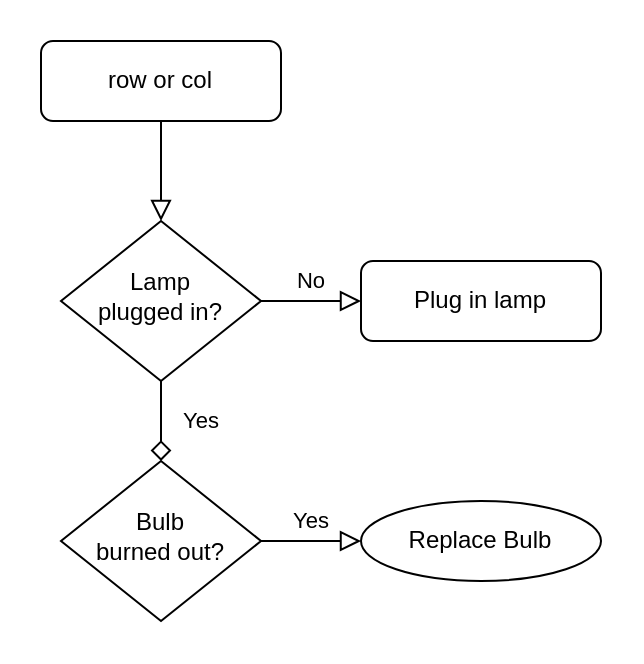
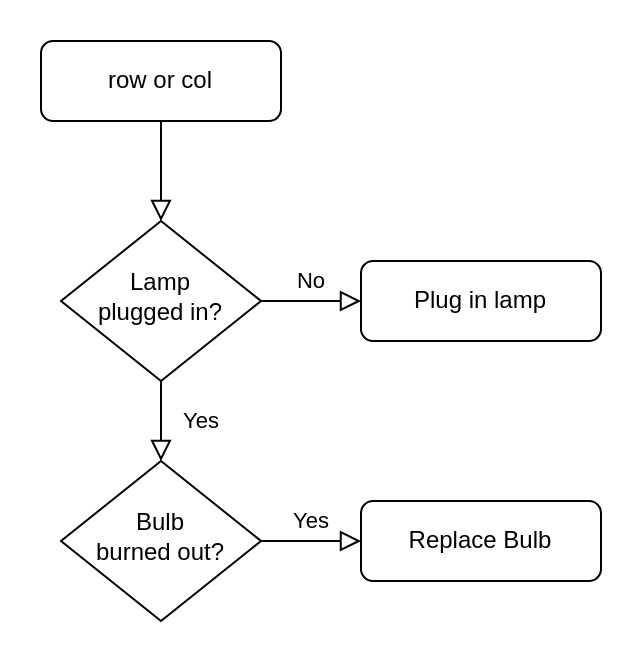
  <mxCell id="0" />
  <mxCell id="1" parent="0" />
  <mxCell id="2" value="" style="rounded=0;html=1;jettySize=auto;orthogonalLoop=1;fontSize=11;endArrow=block;endFill=0;endSize=8;strokeWidth=1;shadow=0;labelBackgroundColor=none;edgeStyle=orthogonalEdgeStyle;" edge="1" parent="1" source="3" target="6"><mxGeometry relative="1" as="geometry" /></mxCell>
  <mxCell id="3" value="row or col" style="rounded=1;whiteSpace=wrap;html=1;fontSize=12;glass=0;strokeWidth=1;shadow=0;" vertex="1" parent="1"><mxGeometry x="20" y="20" width="120" height="40" as="geometry" /></mxCell>
- <mxCell id="4" value="Yes" style="rounded=0;html=1;jettySize=auto;orthogonalLoop=1;fontSize=11;endArrow=diamond;endFill=0;endSize=8;strokeWidth=1;shadow=0;labelBackgroundColor=none;edgeStyle=orthogonalEdgeStyle;" edge="1" parent="1" source="6" target="9"><mxGeometry y="20" relative="1" as="geometry"><mxPoint as="offset" /></mxGeometry></mxCell>
+ <mxCell id="4" value="Yes" style="rounded=0;html=1;jettySize=auto;orthogonalLoop=1;fontSize=11;endArrow=block;endFill=0;endSize=8;strokeWidth=1;shadow=0;labelBackgroundColor=none;edgeStyle=orthogonalEdgeStyle;" edge="1" parent="1" source="6" target="9"><mxGeometry y="20" relative="1" as="geometry"><mxPoint as="offset" /></mxGeometry></mxCell>
  <mxCell id="5" value="No" style="edgeStyle=orthogonalEdgeStyle;rounded=0;html=1;jettySize=auto;orthogonalLoop=1;fontSize=11;endArrow=block;endFill=0;endSize=8;strokeWidth=1;shadow=0;labelBackgroundColor=none;" edge="1" parent="1" source="6" target="7"><mxGeometry y="10" relative="1" as="geometry"><mxPoint as="offset" /></mxGeometry></mxCell>
  <mxCell id="6" value="Lamp&lt;br&gt;plugged in?" style="rhombus;whiteSpace=wrap;html=1;shadow=0;fontFamily=Helvetica;fontSize=12;align=center;strokeWidth=1;spacing=6;spacingTop=-4;" vertex="1" parent="1"><mxGeometry x="30" y="110" width="100" height="80" as="geometry" /></mxCell>
  <mxCell id="7" value="Plug in lamp" style="rounded=1;whiteSpace=wrap;html=1;fontSize=12;glass=0;strokeWidth=1;shadow=0;" vertex="1" parent="1"><mxGeometry x="180" y="130" width="120" height="40" as="geometry" /></mxCell>
  <mxCell id="8" value="Yes" style="edgeStyle=orthogonalEdgeStyle;rounded=0;html=1;jettySize=auto;orthogonalLoop=1;fontSize=11;endArrow=block;endFill=0;endSize=8;strokeWidth=1;shadow=0;labelBackgroundColor=none;" edge="1" parent="1" source="9" target="10"><mxGeometry y="10" relative="1" as="geometry"><mxPoint as="offset" /></mxGeometry></mxCell>
  <mxCell id="9" value="Bulb&lt;br&gt;burned out?" style="rhombus;whiteSpace=wrap;html=1;shadow=0;fontFamily=Helvetica;fontSize=12;align=center;strokeWidth=1;spacing=6;spacingTop=-4;" vertex="1" parent="1"><mxGeometry x="30" y="230" width="100" height="80" as="geometry" /></mxCell>
- <mxCell id="10" value="Replace Bulb" style="ellipse;whiteSpace=wrap;html=1;fontSize=12;glass=0;strokeWidth=1;shadow=0;" vertex="1" parent="1"><mxGeometry x="180" y="250" width="120" height="40" as="geometry" /></mxCell>
+ <mxCell id="10" value="Replace Bulb" style="rounded=1;whiteSpace=wrap;html=1;fontSize=12;glass=0;strokeWidth=1;shadow=0;" vertex="1" parent="1"><mxGeometry x="180" y="250" width="120" height="40" as="geometry" /></mxCell>
